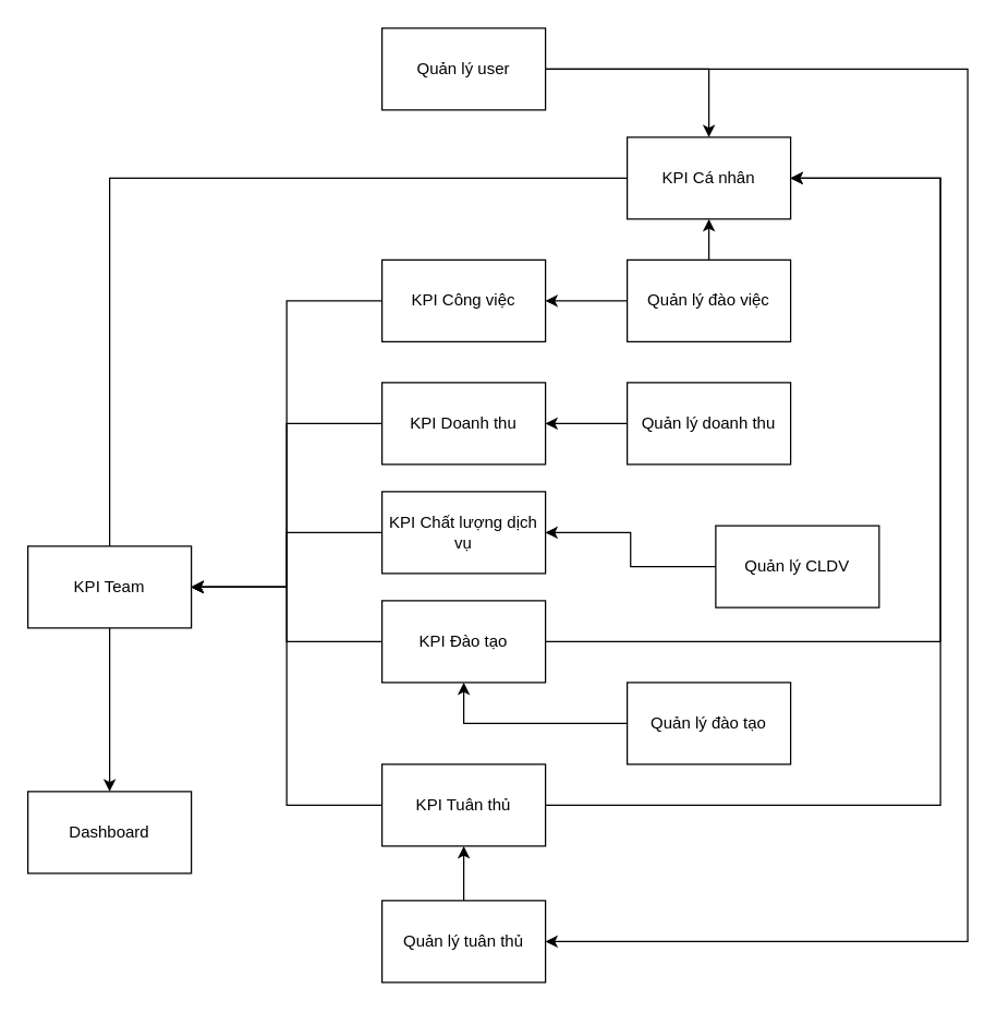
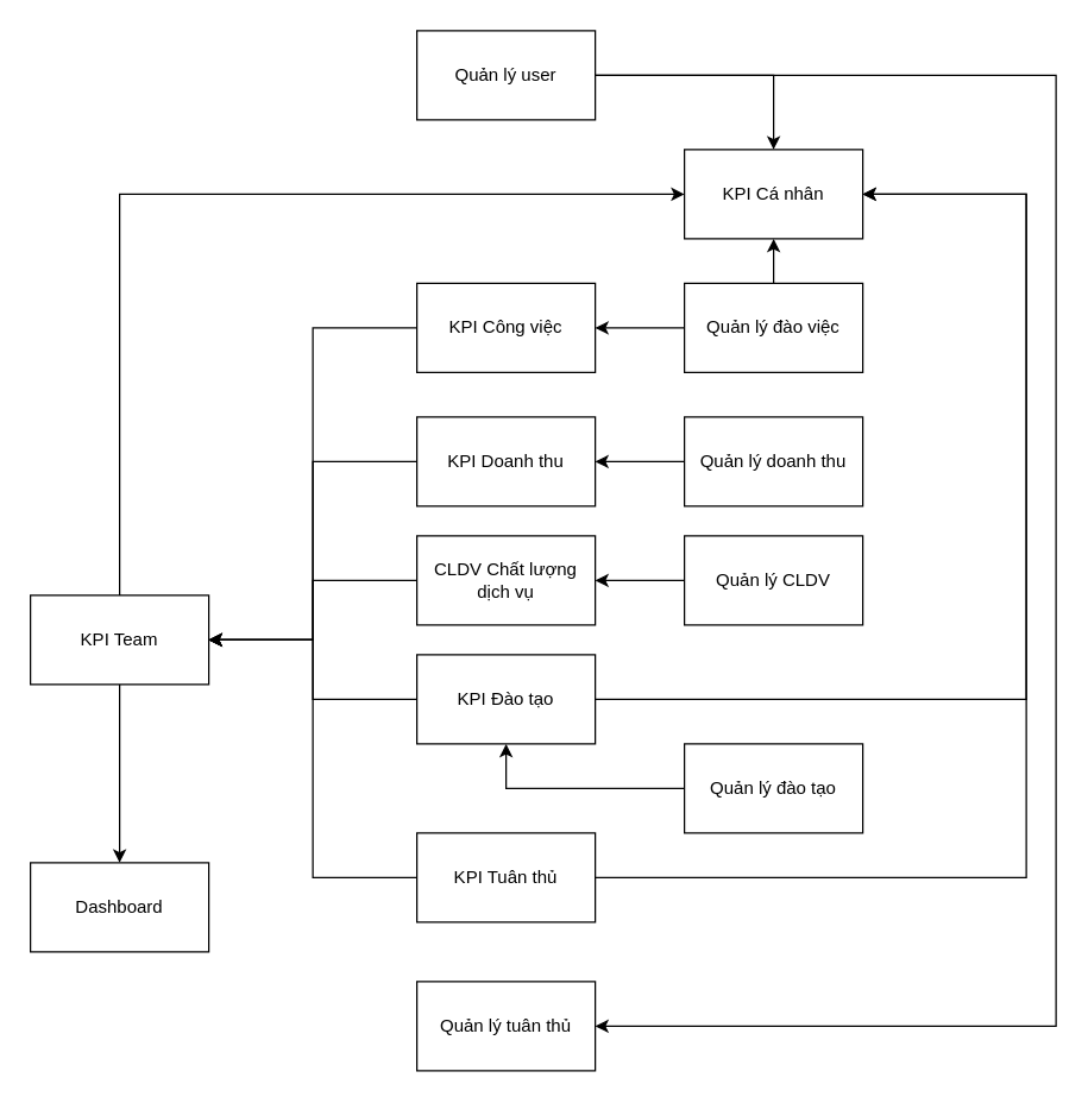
  <mxCell id="0" />
  <mxCell id="1" parent="0" />
  <mxCell id="2" value="" style="edgeStyle=orthogonalEdgeStyle;rounded=0;orthogonalLoop=1;jettySize=auto;html=1;" edge="1" parent="1" source="4" target="6"><mxGeometry relative="1" as="geometry" /></mxCell>
  <mxCell id="3" value="" style="edgeStyle=orthogonalEdgeStyle;rounded=0;orthogonalLoop=1;jettySize=auto;html=1;" edge="1" parent="1" source="4" target="7"><mxGeometry relative="1" as="geometry" /></mxCell>
  <mxCell id="4" value="Quản lý đào việc" style="rounded=0;whiteSpace=wrap;html=1;" vertex="1" parent="1"><mxGeometry x="460" y="190" width="120" height="60" as="geometry" /></mxCell>
  <mxCell id="5" value="" style="edgeStyle=orthogonalEdgeStyle;rounded=0;orthogonalLoop=1;jettySize=auto;html=1;entryX=1;entryY=0.5;entryDx=0;entryDy=0;" edge="1" parent="1" source="6" target="9"><mxGeometry relative="1" as="geometry"><mxPoint x="210" y="220" as="targetPoint" /></mxGeometry></mxCell>
  <mxCell id="6" value="KPI Công việc" style="rounded=0;whiteSpace=wrap;html=1;" vertex="1" parent="1"><mxGeometry x="280" y="190" width="120" height="60" as="geometry" /></mxCell>
  <mxCell id="7" value="KPI Cá nhân" style="rounded=0;whiteSpace=wrap;html=1;" vertex="1" parent="1"><mxGeometry x="460" y="100" width="120" height="60" as="geometry" /></mxCell>
  <mxCell id="8" value="" style="edgeStyle=orthogonalEdgeStyle;rounded=0;orthogonalLoop=1;jettySize=auto;html=1;" edge="1" parent="1" source="9" target="32"><mxGeometry relative="1" as="geometry" /></mxCell>
  <mxCell id="9" value="KPI Team" style="rounded=0;whiteSpace=wrap;html=1;" vertex="1" parent="1"><mxGeometry x="20" y="400" width="120" height="60" as="geometry" /></mxCell>
  <mxCell id="10" value="" style="edgeStyle=orthogonalEdgeStyle;rounded=0;orthogonalLoop=1;jettySize=auto;html=1;" edge="1" parent="1" source="11" target="12"><mxGeometry relative="1" as="geometry" /></mxCell>
  <mxCell id="11" value="Quản lý doanh thu" style="rounded=0;whiteSpace=wrap;html=1;" vertex="1" parent="1"><mxGeometry x="460" y="280" width="120" height="60" as="geometry" /></mxCell>
  <mxCell id="12" value="KPI Doanh thu" style="rounded=0;whiteSpace=wrap;html=1;" vertex="1" parent="1"><mxGeometry x="280" y="280" width="120" height="60" as="geometry" /></mxCell>
  <mxCell id="13" value="" style="endArrow=classic;html=1;rounded=0;exitX=0;exitY=0.5;exitDx=0;exitDy=0;entryX=1;entryY=0.5;entryDx=0;entryDy=0;" edge="1" parent="1" source="12" target="9"><mxGeometry width="50" height="50" relative="1" as="geometry"><mxPoint x="330" y="180" as="sourcePoint" /><mxPoint x="210" y="310" as="targetPoint" /><Array as="points"><mxPoint x="210" y="310" /><mxPoint x="210" y="430" /></Array></mxGeometry></mxCell>
  <mxCell id="14" value="" style="edgeStyle=orthogonalEdgeStyle;rounded=0;orthogonalLoop=1;jettySize=auto;html=1;" edge="1" parent="1" source="15" target="16"><mxGeometry relative="1" as="geometry" /></mxCell>
- <mxCell id="15" value="Quản lý CLDV" style="rounded=0;whiteSpace=wrap;html=1;" vertex="1" parent="1"><mxGeometry x="525" y="385" width="120" height="60" as="geometry" /></mxCell>
- <mxCell id="16" value="KPI Chất lượng dịch vụ" style="rounded=0;whiteSpace=wrap;html=1;" vertex="1" parent="1"><mxGeometry x="280" y="360" width="120" height="60" as="geometry" /></mxCell>
+ <mxCell id="15" value="Quản lý CLDV" style="rounded=0;whiteSpace=wrap;html=1;" vertex="1" parent="1"><mxGeometry x="460" y="360" width="120" height="60" as="geometry" /></mxCell>
+ <mxCell id="16" value="CLDV Chất lượng dịch vụ" style="rounded=0;whiteSpace=wrap;html=1;" vertex="1" parent="1"><mxGeometry x="280" y="360" width="120" height="60" as="geometry" /></mxCell>
  <mxCell id="17" value="" style="endArrow=classic;html=1;rounded=0;exitX=0;exitY=0.5;exitDx=0;exitDy=0;entryX=1;entryY=0.5;entryDx=0;entryDy=0;" edge="1" parent="1" source="16" target="9"><mxGeometry width="50" height="50" relative="1" as="geometry"><mxPoint x="330" y="180" as="sourcePoint" /><mxPoint x="210" y="390" as="targetPoint" /><Array as="points"><mxPoint x="210" y="390" /><mxPoint x="210" y="430" /></Array></mxGeometry></mxCell>
  <mxCell id="18" value="" style="edgeStyle=orthogonalEdgeStyle;rounded=0;orthogonalLoop=1;jettySize=auto;html=1;" edge="1" source="19" target="20" parent="1"><mxGeometry relative="1" as="geometry"><Array as="points"><mxPoint x="340" y="530" /></Array></mxGeometry></mxCell>
  <mxCell id="19" value="Quản lý đào tạo" style="rounded=0;whiteSpace=wrap;html=1;" vertex="1" parent="1"><mxGeometry x="460" y="500" width="120" height="60" as="geometry" /></mxCell>
  <mxCell id="20" value="KPI Đào tạo" style="rounded=0;whiteSpace=wrap;html=1;" vertex="1" parent="1"><mxGeometry x="280" y="440" width="120" height="60" as="geometry" /></mxCell>
  <mxCell id="21" value="" style="endArrow=classic;html=1;rounded=0;exitX=0;exitY=0.5;exitDx=0;exitDy=0;entryX=1;entryY=0.5;entryDx=0;entryDy=0;" edge="1" source="20" parent="1" target="9"><mxGeometry width="50" height="50" relative="1" as="geometry"><mxPoint x="330" y="260" as="sourcePoint" /><mxPoint x="210" y="470" as="targetPoint" /><Array as="points"><mxPoint x="210" y="470" /><mxPoint x="210" y="430" /></Array></mxGeometry></mxCell>
- <mxCell id="22" value="" style="edgeStyle=orthogonalEdgeStyle;rounded=0;orthogonalLoop=1;jettySize=auto;html=1;" edge="1" source="23" target="24" parent="1"><mxGeometry relative="1" as="geometry" /></mxCell>
  <mxCell id="23" value="Quản lý tuân thủ" style="rounded=0;whiteSpace=wrap;html=1;" vertex="1" parent="1"><mxGeometry x="280" y="660" width="120" height="60" as="geometry" /></mxCell>
  <mxCell id="24" value="KPI Tuân thủ" style="rounded=0;whiteSpace=wrap;html=1;" vertex="1" parent="1"><mxGeometry x="280" y="560" width="120" height="60" as="geometry" /></mxCell>
  <mxCell id="25" value="" style="endArrow=classic;html=1;rounded=0;exitX=0;exitY=0.5;exitDx=0;exitDy=0;" edge="1" source="24" parent="1"><mxGeometry width="50" height="50" relative="1" as="geometry"><mxPoint x="330" y="440" as="sourcePoint" /><mxPoint x="140" y="430" as="targetPoint" /><Array as="points"><mxPoint x="210" y="590" /><mxPoint x="210" y="430" /></Array></mxGeometry></mxCell>
- <mxCell id="26" value="" style="endArrow=none;html=1;rounded=0;exitX=0.5;exitY=0;exitDx=0;exitDy=0;entryX=0;entryY=0.5;entryDx=0;entryDy=0;" edge="1" parent="1" source="9" target="7"><mxGeometry width="50" height="50" relative="1" as="geometry"><mxPoint x="80" y="240" as="sourcePoint" /><mxPoint x="130" y="190" as="targetPoint" /><Array as="points"><mxPoint x="80" y="130" /></Array></mxGeometry></mxCell>
+ <mxCell id="26" value="" style="endArrow=classic;html=1;rounded=0;exitX=0.5;exitY=0;exitDx=0;exitDy=0;entryX=0;entryY=0.5;entryDx=0;entryDy=0;" edge="1" parent="1" source="9" target="7"><mxGeometry width="50" height="50" relative="1" as="geometry"><mxPoint x="80" y="240" as="sourcePoint" /><mxPoint x="130" y="190" as="targetPoint" /><Array as="points"><mxPoint x="80" y="130" /></Array></mxGeometry></mxCell>
  <mxCell id="27" value="" style="endArrow=classic;html=1;rounded=0;exitX=1;exitY=0.5;exitDx=0;exitDy=0;entryX=1;entryY=0.5;entryDx=0;entryDy=0;" edge="1" parent="1" source="20" target="7"><mxGeometry width="50" height="50" relative="1" as="geometry"><mxPoint x="330" y="450" as="sourcePoint" /><mxPoint x="380" y="400" as="targetPoint" /><Array as="points"><mxPoint x="690" y="470" /><mxPoint x="690" y="130" /></Array></mxGeometry></mxCell>
  <mxCell id="28" value="" style="endArrow=classic;html=1;rounded=0;exitX=1;exitY=0.5;exitDx=0;exitDy=0;entryX=1;entryY=0.5;entryDx=0;entryDy=0;" edge="1" parent="1" source="24" target="7"><mxGeometry width="50" height="50" relative="1" as="geometry"><mxPoint x="400" y="420" as="sourcePoint" /><mxPoint x="450" y="370" as="targetPoint" /><Array as="points"><mxPoint x="690" y="590" /><mxPoint x="690" y="130" /></Array></mxGeometry></mxCell>
  <mxCell id="29" style="edgeStyle=orthogonalEdgeStyle;rounded=0;orthogonalLoop=1;jettySize=auto;html=1;exitX=1;exitY=0.5;exitDx=0;exitDy=0;entryX=0.5;entryY=0;entryDx=0;entryDy=0;" edge="1" parent="1" source="30" target="7"><mxGeometry relative="1" as="geometry" /></mxCell>
  <mxCell id="30" value="Quản lý user" style="rounded=0;whiteSpace=wrap;html=1;" vertex="1" parent="1"><mxGeometry x="280" y="20" width="120" height="60" as="geometry" /></mxCell>
  <mxCell id="31" style="edgeStyle=orthogonalEdgeStyle;rounded=0;orthogonalLoop=1;jettySize=auto;html=1;exitX=1;exitY=0.5;exitDx=0;exitDy=0;entryX=1;entryY=0.5;entryDx=0;entryDy=0;" edge="1" parent="1" source="30" target="23"><mxGeometry relative="1" as="geometry"><mxPoint x="490" y="50" as="sourcePoint" /><mxPoint x="610" y="100" as="targetPoint" /><Array as="points"><mxPoint x="710" y="50" /><mxPoint x="710" y="690" /></Array></mxGeometry></mxCell>
  <mxCell id="32" value="Dashboard" style="rounded=0;whiteSpace=wrap;html=1;" vertex="1" parent="1"><mxGeometry x="20" y="580" width="120" height="60" as="geometry" /></mxCell>
